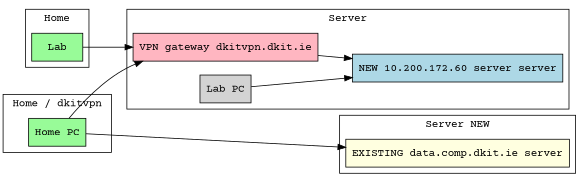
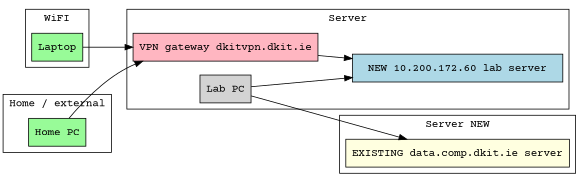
  digraph {
    fontname="Courier Prime"
    rankdir=LR
    node [fillcolor=palegreen fontname="Courier Prime" shape=rectangle style=filled]
    edge [fontname="Courier Prime"]
-   n1 [label=Lab]
+   n1 [label=Laptop]
    n2 [label="Home PC"]
    n3 [label="Lab PC" fillcolor=""]
-   n4 [fillcolor=lightblue label="NEW 10.200.172.60 server server"]
+   n4 [fillcolor=lightblue label="NEW 10.200.172.60 lab server"]
    n5 [fillcolor=lightpink label="VPN gateway dkitvpn.dkit.ie"]
    n6 [fillcolor=lightyellow label="EXISTING data.comp.dkit.ie server"]
    subgraph cluster_1 {
-     label=Home
+     label=WiFI
      n1
    }
    subgraph cluster_2 {
-     label="Home / dkitvpn"
+     label="Home / external"
      n2
    }
    subgraph cluster_3 {
      label=Server
      n3
      n4
      n5
    }
    subgraph cluster_4 {
      label="Server NEW"
      n6
    }
    n1 -> n5
    n2 -> n5
    n3 -> n4
-   n2 -> n6
+   n3 -> n6
    n5 -> n4
  }
